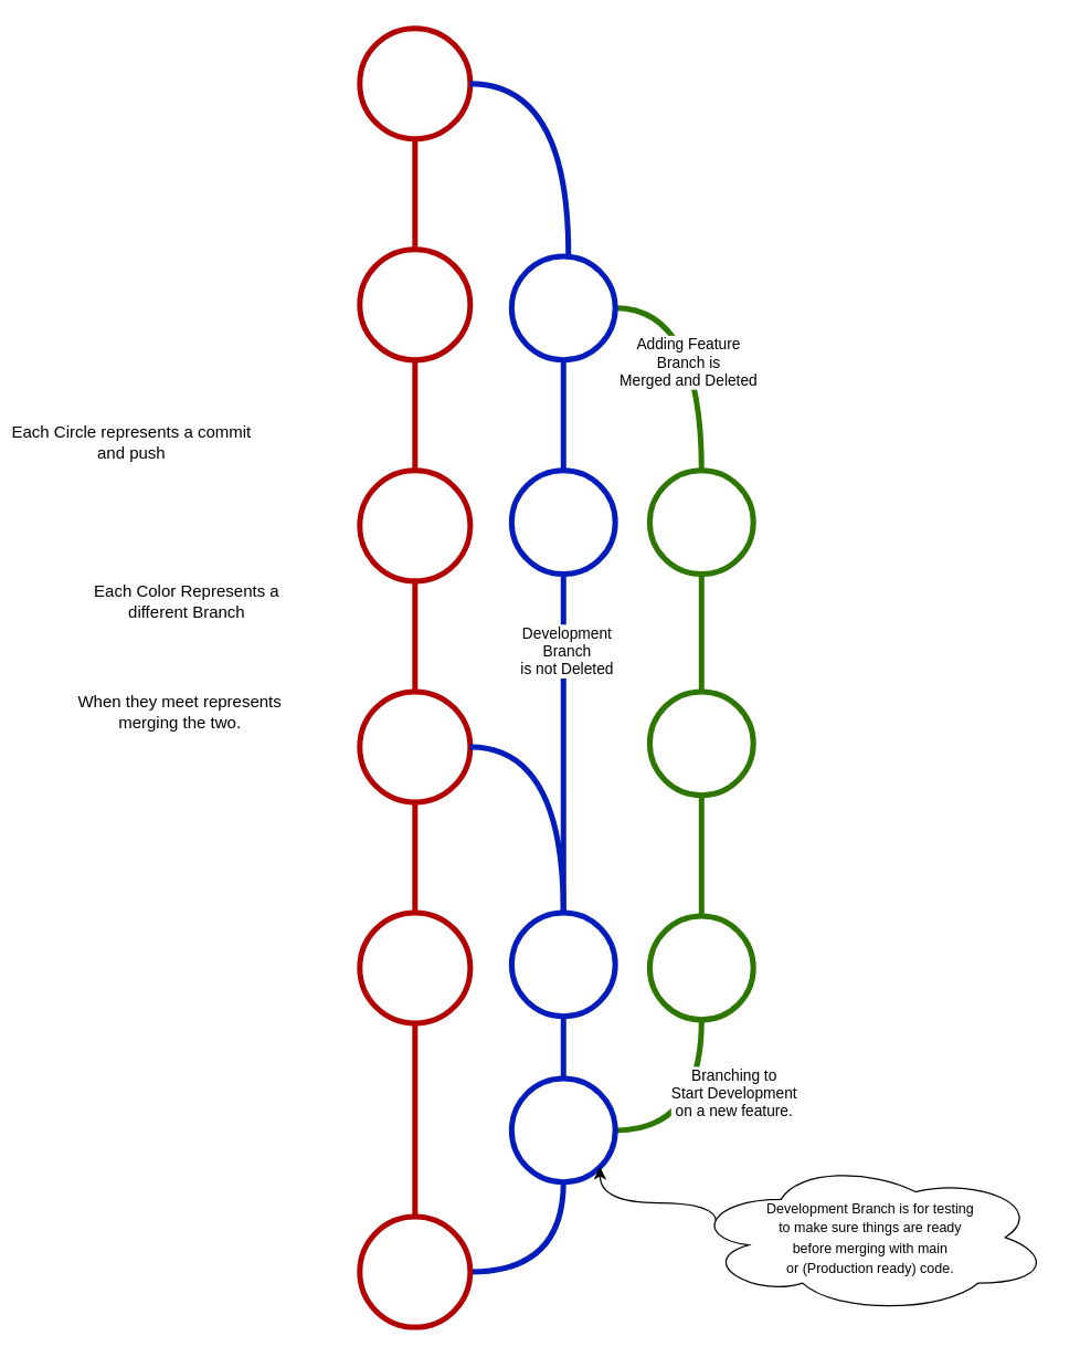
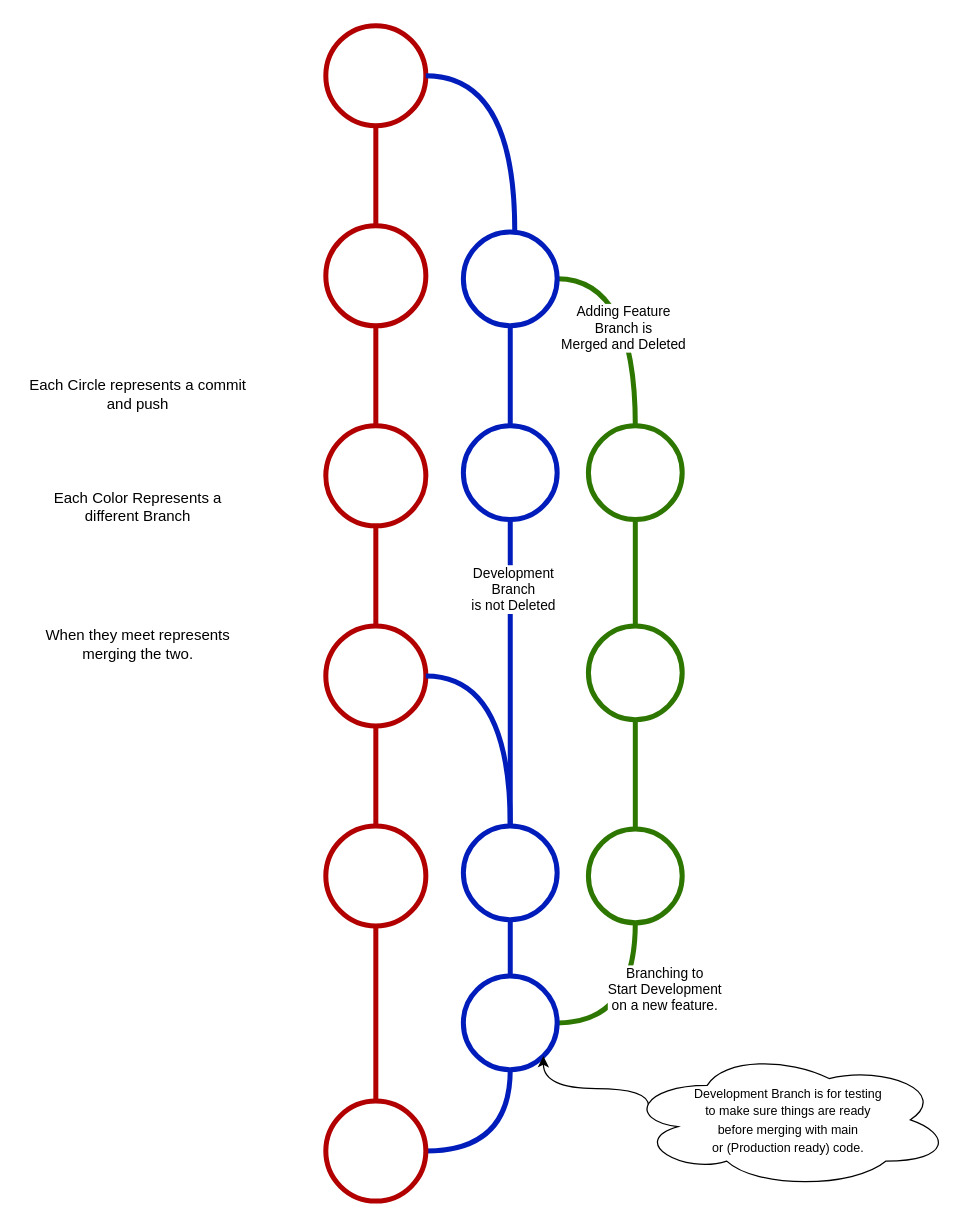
  <mxCell id="0" />
  <mxCell id="1" parent="0" />
  <mxCell id="2" value="" style="edgeStyle=orthogonalEdgeStyle;rounded=0;orthogonalLoop=1;jettySize=auto;html=1;fillColor=#e51400;strokeColor=#B20000;strokeWidth=4;endArrow=none;endFill=0;curved=1;" edge="1" parent="1" source="4" target="6"><mxGeometry relative="1" as="geometry" /></mxCell>
  <mxCell id="3" value="" style="edgeStyle=orthogonalEdgeStyle;rounded=0;orthogonalLoop=1;jettySize=auto;html=1;fillColor=#0050ef;strokeColor=#001DBC;endArrow=none;endFill=0;strokeWidth=4;curved=1;" edge="1" parent="1" source="4" target="10"><mxGeometry relative="1" as="geometry" /></mxCell>
  <mxCell id="4" value="Main" style="ellipse;whiteSpace=wrap;html=1;aspect=fixed;fillColor=none;fontColor=#ffffff;strokeColor=#B20000;strokeWidth=4;" vertex="1" parent="1"><mxGeometry x="260" y="880" width="80" height="80" as="geometry" /></mxCell>
  <mxCell id="5" value="" style="edgeStyle=orthogonalEdgeStyle;rounded=0;orthogonalLoop=1;jettySize=auto;html=1;endArrow=none;endFill=0;strokeWidth=4;fillColor=#e51400;strokeColor=#B20000;" edge="1" parent="1" source="6" target="15"><mxGeometry relative="1" as="geometry" /></mxCell>
  <mxCell id="6" value="Main" style="ellipse;whiteSpace=wrap;html=1;aspect=fixed;fillColor=none;fontColor=#ffffff;strokeColor=#B20000;strokeWidth=4;" vertex="1" parent="1"><mxGeometry x="260" y="660" width="80" height="80" as="geometry" /></mxCell>
  <mxCell id="7" value="" style="edgeStyle=orthogonalEdgeStyle;rounded=0;orthogonalLoop=1;jettySize=auto;html=1;strokeWidth=4;fillColor=#0050ef;strokeColor=#001DBC;endArrow=none;endFill=0;" edge="1" parent="1" source="10" target="13"><mxGeometry relative="1" as="geometry" /></mxCell>
  <mxCell id="8" value="" style="edgeStyle=orthogonalEdgeStyle;rounded=0;orthogonalLoop=1;jettySize=auto;html=1;fillColor=#60a917;strokeColor=#2D7600;strokeWidth=4;endArrow=none;endFill=0;curved=1;" edge="1" parent="1" source="10" target="18"><mxGeometry relative="1" as="geometry" /></mxCell>
  <mxCell id="9" value="Branching to&lt;br&gt;Start Development&lt;br&gt;on a new feature." style="edgeLabel;html=1;align=center;verticalAlign=middle;resizable=0;points=[];" vertex="1" connectable="0" parent="8"><mxGeometry x="0.261" y="9" relative="1" as="geometry"><mxPoint x="32" as="offset" /></mxGeometry></mxCell>
  <mxCell id="10" value="Development" style="ellipse;whiteSpace=wrap;html=1;aspect=fixed;fillColor=none;fontColor=#ffffff;strokeColor=#001DBC;strokeWidth=4;" vertex="1" parent="1"><mxGeometry x="370" y="780" width="75" height="75" as="geometry" /></mxCell>
  <mxCell id="11" style="edgeStyle=orthogonalEdgeStyle;rounded=0;orthogonalLoop=1;jettySize=auto;html=1;entryX=0.5;entryY=1;entryDx=0;entryDy=0;strokeWidth=4;endArrow=none;endFill=0;fillColor=#0050ef;strokeColor=#001DBC;" edge="1" parent="1" source="13" target="27"><mxGeometry relative="1" as="geometry"><mxPoint x="407.5" y="470" as="targetPoint" /></mxGeometry></mxCell>
  <mxCell id="12" value="Development&lt;br&gt;Branch&lt;br&gt;is not Deleted" style="edgeLabel;html=1;align=center;verticalAlign=middle;resizable=0;points=[];" vertex="1" connectable="0" parent="11"><mxGeometry x="0.55" y="-2" relative="1" as="geometry"><mxPoint as="offset" /></mxGeometry></mxCell>
  <mxCell id="13" value="Development" style="ellipse;whiteSpace=wrap;html=1;aspect=fixed;fillColor=none;fontColor=#ffffff;strokeColor=#001DBC;strokeWidth=4;" vertex="1" parent="1"><mxGeometry x="370" y="660" width="75" height="75" as="geometry" /></mxCell>
  <mxCell id="14" value="" style="edgeStyle=orthogonalEdgeStyle;rounded=0;orthogonalLoop=1;jettySize=auto;html=1;endArrow=none;endFill=0;strokeWidth=4;fillColor=#e51400;strokeColor=#B20000;" edge="1" parent="1" source="15" target="20"><mxGeometry relative="1" as="geometry" /></mxCell>
  <mxCell id="15" value="Main" style="ellipse;whiteSpace=wrap;html=1;aspect=fixed;fillColor=none;fontColor=#ffffff;strokeColor=#B20000;strokeWidth=4;" vertex="1" parent="1"><mxGeometry x="260" y="500" width="80" height="80" as="geometry" /></mxCell>
  <mxCell id="16" style="edgeStyle=orthogonalEdgeStyle;rounded=0;orthogonalLoop=1;jettySize=auto;html=1;entryX=1;entryY=0.5;entryDx=0;entryDy=0;curved=1;exitX=0.5;exitY=0;exitDx=0;exitDy=0;strokeWidth=4;fillColor=#0050ef;strokeColor=#001DBC;endArrow=none;endFill=0;" edge="1" parent="1" source="13" target="15"><mxGeometry relative="1" as="geometry" /></mxCell>
  <mxCell id="17" value="" style="edgeStyle=orthogonalEdgeStyle;rounded=0;orthogonalLoop=1;jettySize=auto;html=1;strokeWidth=4;fillColor=#60a917;strokeColor=#2D7600;endArrow=none;endFill=0;" edge="1" parent="1" source="18" target="22"><mxGeometry relative="1" as="geometry" /></mxCell>
  <mxCell id="18" value="Adding&lt;br&gt;Feature" style="ellipse;whiteSpace=wrap;html=1;aspect=fixed;fillColor=none;fontColor=#ffffff;strokeColor=#2D7600;strokeWidth=4;" vertex="1" parent="1"><mxGeometry x="470" y="662.5" width="75" height="75" as="geometry" /></mxCell>
  <mxCell id="19" value="" style="edgeStyle=orthogonalEdgeStyle;rounded=0;orthogonalLoop=1;jettySize=auto;html=1;endArrow=none;endFill=0;strokeWidth=4;fillColor=#e51400;strokeColor=#B20000;" edge="1" parent="1" source="20" target="29"><mxGeometry relative="1" as="geometry" /></mxCell>
  <mxCell id="20" value="Main" style="ellipse;whiteSpace=wrap;html=1;aspect=fixed;fillColor=none;fontColor=#ffffff;strokeColor=#B20000;strokeWidth=4;" vertex="1" parent="1"><mxGeometry x="260" y="340" width="80" height="80" as="geometry" /></mxCell>
  <mxCell id="21" value="" style="edgeStyle=orthogonalEdgeStyle;rounded=0;orthogonalLoop=1;jettySize=auto;html=1;strokeWidth=4;fillColor=#60a917;strokeColor=#2D7600;endArrow=none;endFill=0;" edge="1" parent="1" source="22" target="25"><mxGeometry relative="1" as="geometry" /></mxCell>
  <mxCell id="22" value="Adding&lt;br&gt;Feature" style="ellipse;whiteSpace=wrap;html=1;aspect=fixed;fillColor=none;fontColor=#ffffff;strokeColor=#2D7600;strokeWidth=4;" vertex="1" parent="1"><mxGeometry x="470" y="500" width="75" height="75" as="geometry" /></mxCell>
  <mxCell id="23" style="edgeStyle=orthogonalEdgeStyle;rounded=0;orthogonalLoop=1;jettySize=auto;html=1;entryX=1;entryY=0.5;entryDx=0;entryDy=0;exitX=0.5;exitY=0;exitDx=0;exitDy=0;curved=1;endArrow=none;endFill=0;strokeWidth=4;fillColor=#60a917;strokeColor=#2D7600;" edge="1" parent="1" source="25" target="32"><mxGeometry relative="1" as="geometry" /></mxCell>
  <mxCell id="24" value="Adding Feature&lt;br&gt;Branch is&lt;br&gt;Merged and Deleted" style="edgeLabel;html=1;align=center;verticalAlign=middle;resizable=0;points=[];" vertex="1" connectable="0" parent="23"><mxGeometry x="-0.121" y="10" relative="1" as="geometry"><mxPoint as="offset" /></mxGeometry></mxCell>
  <mxCell id="25" value="Adding&lt;br&gt;Feature" style="ellipse;whiteSpace=wrap;html=1;aspect=fixed;fillColor=none;fontColor=#ffffff;strokeColor=#2D7600;strokeWidth=4;" vertex="1" parent="1"><mxGeometry x="470" y="340" width="75" height="75" as="geometry" /></mxCell>
  <mxCell id="26" value="" style="edgeStyle=orthogonalEdgeStyle;rounded=0;orthogonalLoop=1;jettySize=auto;html=1;endArrow=none;endFill=0;strokeWidth=4;fillColor=#0050ef;strokeColor=#001DBC;" edge="1" parent="1" source="27" target="32"><mxGeometry relative="1" as="geometry" /></mxCell>
  <mxCell id="27" value="Development" style="ellipse;whiteSpace=wrap;html=1;aspect=fixed;fillColor=none;fontColor=#ffffff;strokeColor=#001DBC;strokeWidth=4;" vertex="1" parent="1"><mxGeometry x="370" y="340" width="75" height="75" as="geometry" /></mxCell>
  <mxCell id="28" value="" style="edgeStyle=orthogonalEdgeStyle;rounded=0;orthogonalLoop=1;jettySize=auto;html=1;endArrow=none;endFill=0;strokeWidth=4;fillColor=#e51400;strokeColor=#B20000;" edge="1" parent="1" source="29" target="30"><mxGeometry relative="1" as="geometry" /></mxCell>
  <mxCell id="29" value="Main" style="ellipse;whiteSpace=wrap;html=1;aspect=fixed;fillColor=none;fontColor=#ffffff;strokeColor=#B20000;strokeWidth=4;" vertex="1" parent="1"><mxGeometry x="260" y="180" width="80" height="80" as="geometry" /></mxCell>
  <mxCell id="30" value="Main" style="ellipse;whiteSpace=wrap;html=1;aspect=fixed;fillColor=none;fontColor=#ffffff;strokeColor=#B20000;strokeWidth=4;" vertex="1" parent="1"><mxGeometry x="260" y="20" width="80" height="80" as="geometry" /></mxCell>
  <mxCell id="31" style="edgeStyle=orthogonalEdgeStyle;rounded=0;orthogonalLoop=1;jettySize=auto;html=1;entryX=1;entryY=0.5;entryDx=0;entryDy=0;exitX=0.548;exitY=-0.014;exitDx=0;exitDy=0;exitPerimeter=0;curved=1;endArrow=none;endFill=0;fillColor=#0050ef;strokeColor=#001DBC;strokeWidth=4;" edge="1" parent="1" source="32" target="30"><mxGeometry relative="1" as="geometry" /></mxCell>
  <mxCell id="32" value="Development" style="ellipse;whiteSpace=wrap;html=1;aspect=fixed;fillColor=none;fontColor=#ffffff;strokeColor=#001DBC;strokeWidth=4;" vertex="1" parent="1"><mxGeometry x="370" y="185" width="75" height="75" as="geometry" /></mxCell>
- <mxCell id="33" value="Each Circle represents a commit and push" style="text;html=1;align=center;verticalAlign=middle;whiteSpace=wrap;rounded=0;" vertex="1" parent="1"><mxGeometry x="5" y="285" width="180" height="70" as="geometry" /></mxCell>
- <mxCell id="34" value="Each Color Represents a different Branch" style="text;html=1;align=center;verticalAlign=middle;whiteSpace=wrap;rounded=0;" vertex="1" parent="1"><mxGeometry x="45" y="400" width="180" height="70" as="geometry" /></mxCell>
- <mxCell id="35" value="When they meet represents merging the two." style="text;html=1;align=center;verticalAlign=middle;whiteSpace=wrap;rounded=0;" vertex="1" parent="1"><mxGeometry x="40" y="480" width="180" height="70" as="geometry" /></mxCell>
+ <mxCell id="33" value="Each Circle represents a commit and push" style="text;html=1;align=center;verticalAlign=middle;whiteSpace=wrap;rounded=0;" vertex="1" parent="1"><mxGeometry x="20" y="280" width="180" height="70" as="geometry" /></mxCell>
+ <mxCell id="34" value="Each Color Represents a different Branch" style="text;html=1;align=center;verticalAlign=middle;whiteSpace=wrap;rounded=0;" vertex="1" parent="1"><mxGeometry x="20" y="370" width="180" height="70" as="geometry" /></mxCell>
+ <mxCell id="35" value="When they meet represents merging the two." style="text;html=1;align=center;verticalAlign=middle;whiteSpace=wrap;rounded=0;" vertex="1" parent="1"><mxGeometry x="20" y="480" width="180" height="70" as="geometry" /></mxCell>
  <mxCell id="36" style="edgeStyle=orthogonalEdgeStyle;rounded=0;orthogonalLoop=1;jettySize=auto;html=1;exitX=0.07;exitY=0.4;exitDx=0;exitDy=0;exitPerimeter=0;curved=1;entryX=1;entryY=1;entryDx=0;entryDy=0;" edge="1" parent="1" source="37" target="10"><mxGeometry relative="1" as="geometry"><Array as="points"><mxPoint x="518" y="870" /><mxPoint x="434" y="870" /></Array></mxGeometry></mxCell>
  <mxCell id="37" value="&lt;font style=&quot;font-size: 10px;&quot;&gt;Development Branch is for testing &lt;br&gt;to make sure things are ready &lt;br&gt;before merging with main &lt;br&gt;or (Production ready) code.&lt;/font&gt;" style="ellipse;shape=cloud;whiteSpace=wrap;html=1;" vertex="1" parent="1"><mxGeometry x="500" y="840" width="260" height="110" as="geometry" /></mxCell>
